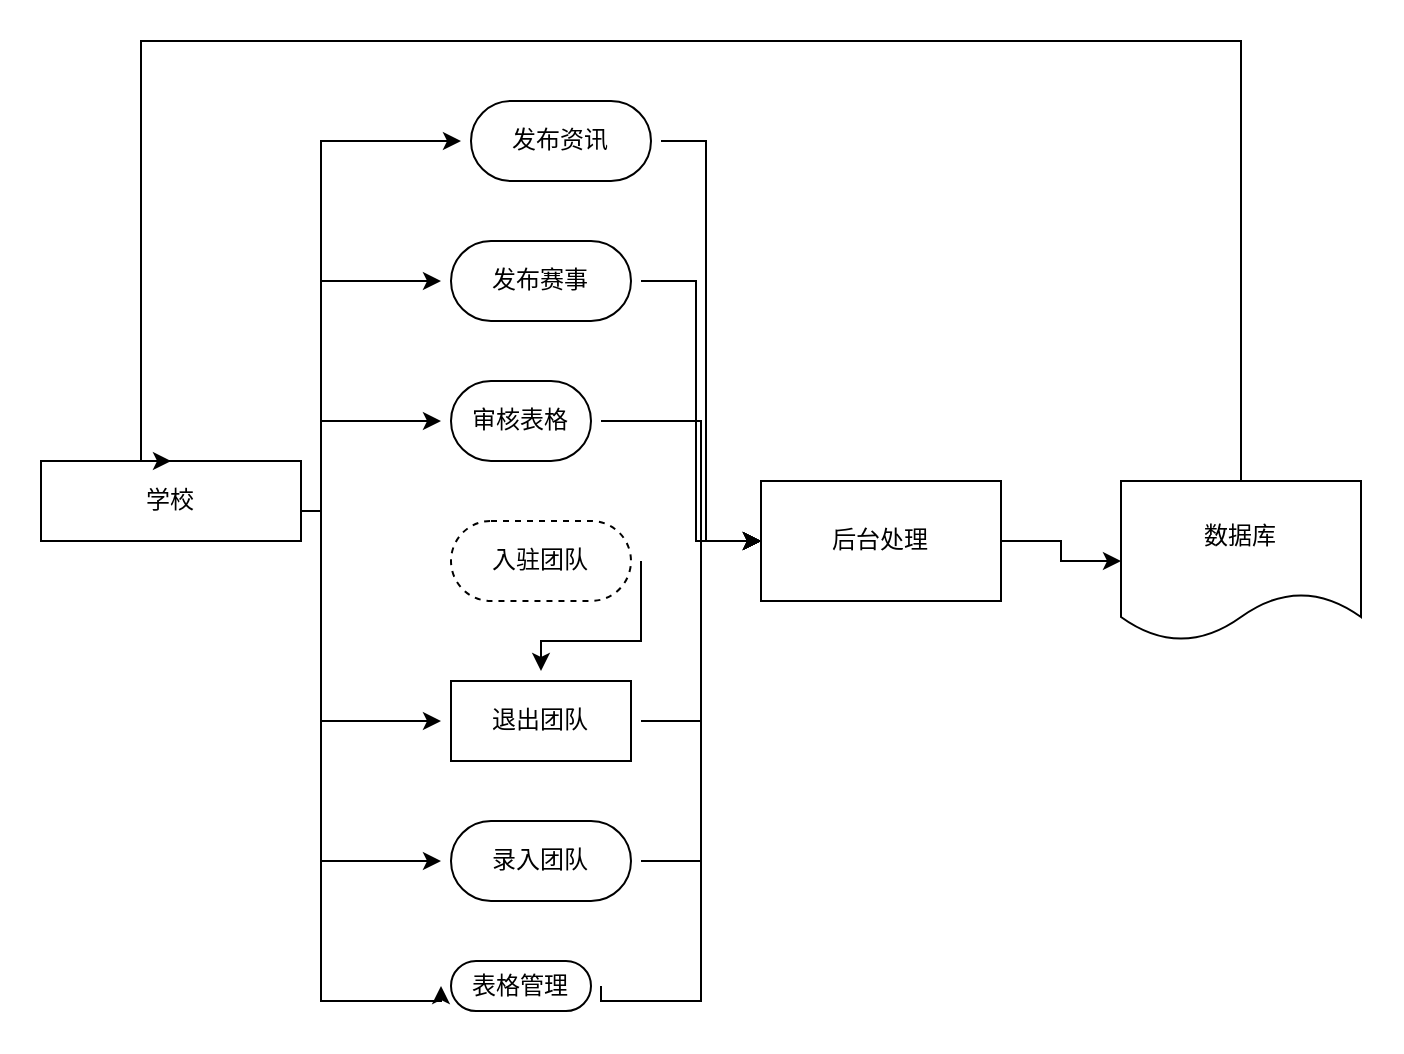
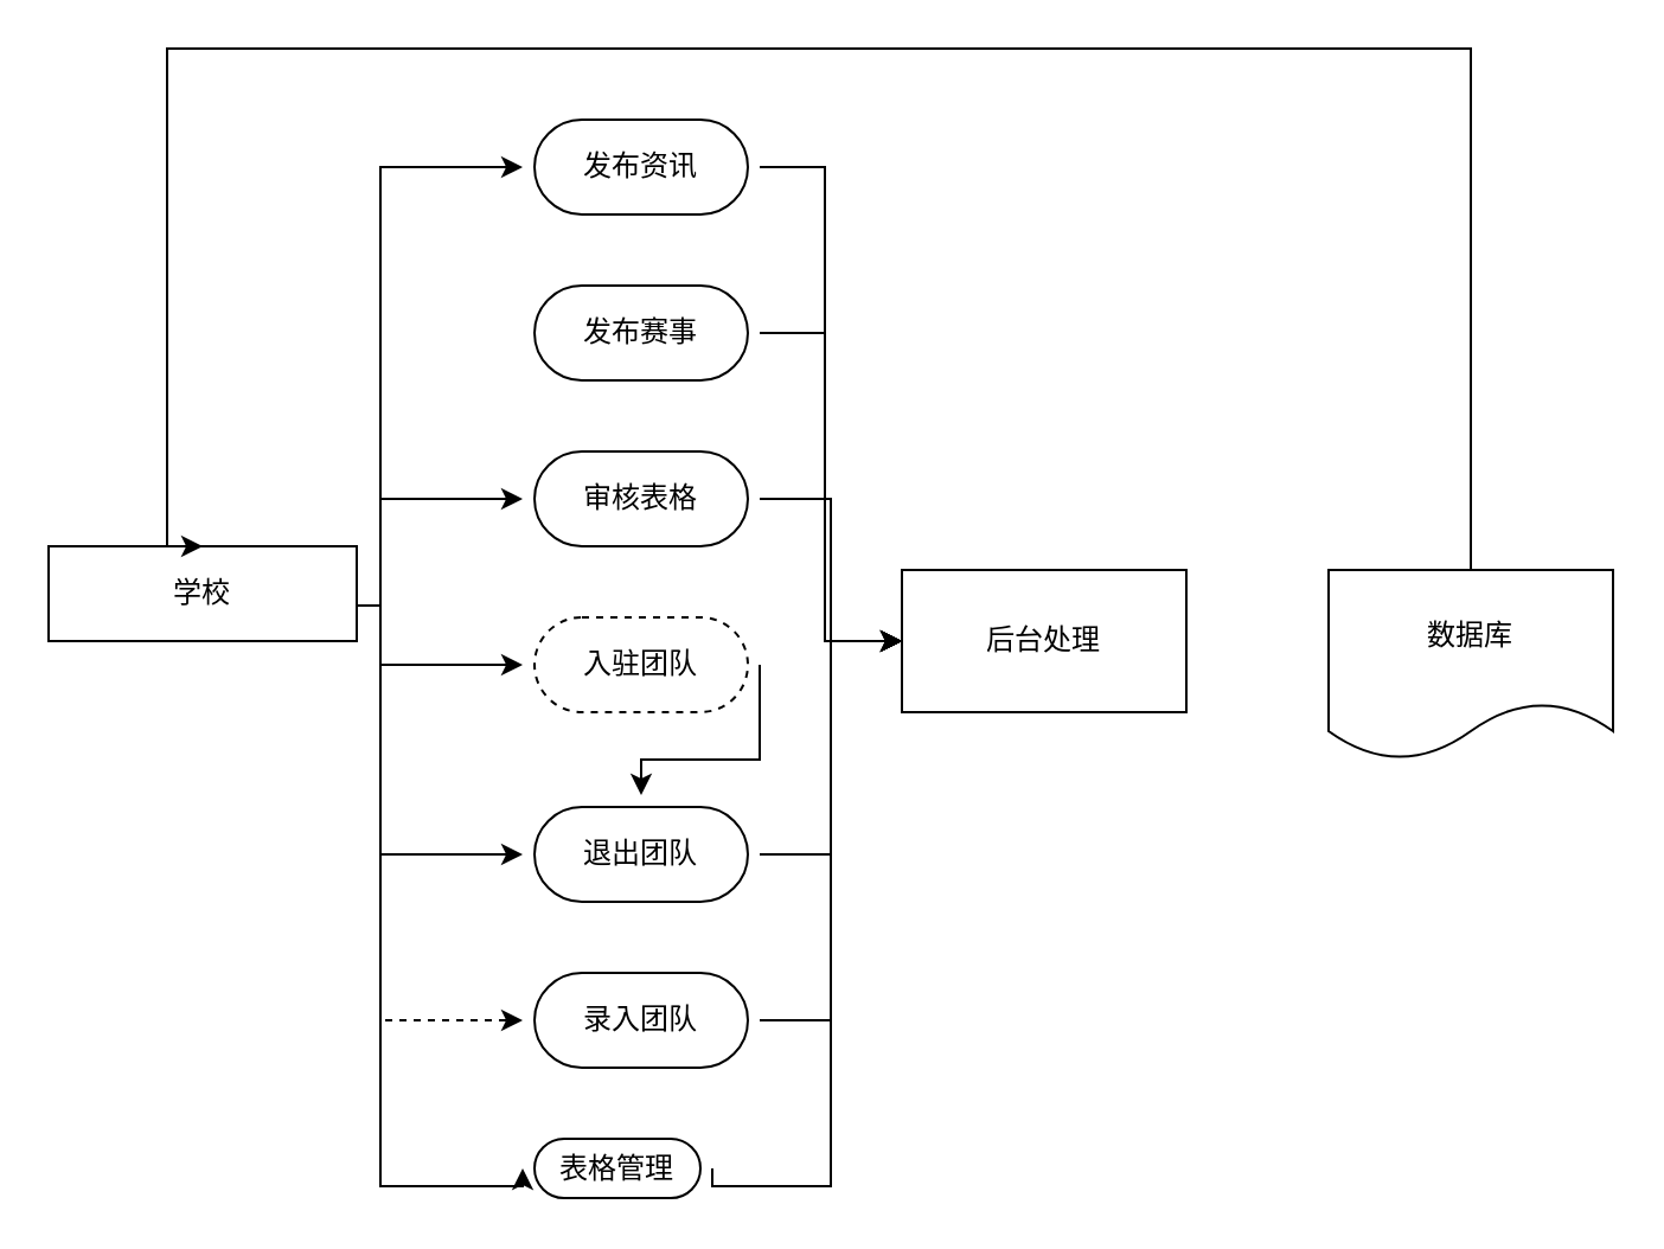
  <mxCell id="0" />
  <mxCell id="1" parent="0" />
  <mxCell id="2" style="edgeStyle=orthogonalEdgeStyle;rounded=0;orthogonalLoop=1;jettySize=auto;html=1;exitX=1;exitY=0.5;exitDx=0;exitDy=0;entryX=0;entryY=0.5;entryDx=0;entryDy=0;" edge="1" parent="1" source="4" target="16"><mxGeometry relative="1" as="geometry"><Array as="points"><mxPoint x="160" y="255" /><mxPoint x="160" y="70" /></Array></mxGeometry></mxCell>
- <mxCell id="3" style="edgeStyle=orthogonalEdgeStyle;rounded=0;orthogonalLoop=1;jettySize=auto;html=1;exitX=1;exitY=0.5;exitDx=0;exitDy=0;entryX=0;entryY=0.5;entryDx=0;entryDy=0;" edge="1" parent="1" source="4" target="14"><mxGeometry relative="1" as="geometry"><Array as="points"><mxPoint x="160" y="255" /><mxPoint x="160" y="140" /></Array></mxGeometry></mxCell>
  <mxCell id="4" value="学校" style="rounded=0;whiteSpace=wrap;html=1;" vertex="1" parent="1"><mxGeometry x="20" y="230" width="130" height="40" as="geometry" /></mxCell>
  <mxCell id="5" style="edgeStyle=orthogonalEdgeStyle;rounded=0;orthogonalLoop=1;jettySize=auto;html=1;exitX=1;exitY=0.5;exitDx=0;exitDy=0;" edge="1" parent="1" source="6"><mxGeometry relative="1" as="geometry"><mxPoint x="380" y="270" as="targetPoint" /><Array as="points"><mxPoint x="350" y="210" /><mxPoint x="350" y="270" /></Array></mxGeometry></mxCell>
- <mxCell id="6" value="审核表格" style="rounded=1;whiteSpace=wrap;html=1;strokeWidth=1;perimeterSpacing=5;arcSize=50;" vertex="1" parent="1"><mxGeometry x="225" y="190" width="70" height="40" as="geometry" /></mxCell>
+ <mxCell id="6" value="审核表格" style="rounded=1;whiteSpace=wrap;html=1;strokeWidth=1;perimeterSpacing=5;arcSize=50;" vertex="1" parent="1"><mxGeometry x="225" y="190" width="90" height="40" as="geometry" /></mxCell>
  <mxCell id="7" style="edgeStyle=orthogonalEdgeStyle;rounded=0;orthogonalLoop=1;jettySize=auto;html=1;exitX=1;exitY=0.5;exitDx=0;exitDy=0;" edge="1" parent="1" source="8" target="10"><mxGeometry relative="1" as="geometry" /></mxCell>
  <mxCell id="8" value="入驻团队" style="rounded=1;whiteSpace=wrap;html=1;strokeWidth=1;perimeterSpacing=5;arcSize=50;dashed=1;" vertex="1" parent="1"><mxGeometry x="225" y="260" width="90" height="40" as="geometry" /></mxCell>
  <mxCell id="9" style="edgeStyle=orthogonalEdgeStyle;rounded=0;orthogonalLoop=1;jettySize=auto;html=1;exitX=1;exitY=0.5;exitDx=0;exitDy=0;" edge="1" parent="1" source="10"><mxGeometry relative="1" as="geometry"><mxPoint x="380" y="270" as="targetPoint" /><Array as="points"><mxPoint x="350" y="360" /><mxPoint x="350" y="270" /></Array></mxGeometry></mxCell>
- <mxCell id="10" value="退出团队" style="whiteSpace=wrap;html=1;strokeWidth=1;perimeterSpacing=5;arcSize=50;rounded=0;" vertex="1" parent="1"><mxGeometry x="225" y="340" width="90" height="40" as="geometry" /></mxCell>
+ <mxCell id="10" value="退出团队" style="rounded=1;whiteSpace=wrap;html=1;strokeWidth=1;perimeterSpacing=5;arcSize=50;" vertex="1" parent="1"><mxGeometry x="225" y="340" width="90" height="40" as="geometry" /></mxCell>
  <mxCell id="11" style="edgeStyle=orthogonalEdgeStyle;rounded=0;orthogonalLoop=1;jettySize=auto;html=1;exitX=1;exitY=0.5;exitDx=0;exitDy=0;" edge="1" parent="1" source="12"><mxGeometry relative="1" as="geometry"><mxPoint x="380" y="270" as="targetPoint" /><Array as="points"><mxPoint x="350" y="430" /><mxPoint x="350" y="270" /></Array></mxGeometry></mxCell>
  <mxCell id="12" value="录入团队" style="rounded=1;whiteSpace=wrap;html=1;strokeWidth=1;perimeterSpacing=5;arcSize=50;" vertex="1" parent="1"><mxGeometry x="225" y="410" width="90" height="40" as="geometry" /></mxCell>
  <mxCell id="13" style="edgeStyle=orthogonalEdgeStyle;rounded=0;orthogonalLoop=1;jettySize=auto;html=1;exitX=1;exitY=0.5;exitDx=0;exitDy=0;entryX=0;entryY=0.5;entryDx=0;entryDy=0;" edge="1" parent="1" source="14" target="25"><mxGeometry relative="1" as="geometry" /></mxCell>
  <mxCell id="14" value="发布赛事" style="rounded=1;whiteSpace=wrap;html=1;strokeWidth=1;perimeterSpacing=5;arcSize=50;" vertex="1" parent="1"><mxGeometry x="225" y="120" width="90" height="40" as="geometry" /></mxCell>
  <mxCell id="15" style="edgeStyle=orthogonalEdgeStyle;rounded=0;orthogonalLoop=1;jettySize=auto;html=1;exitX=1;exitY=0.5;exitDx=0;exitDy=0;entryX=0;entryY=0.5;entryDx=0;entryDy=0;" edge="1" parent="1" source="16" target="25"><mxGeometry relative="1" as="geometry" /></mxCell>
- <mxCell id="16" value="发布资讯" style="rounded=1;whiteSpace=wrap;html=1;strokeWidth=1;perimeterSpacing=5;arcSize=50;" vertex="1" parent="1"><mxGeometry x="235" y="50" width="90" height="40" as="geometry" /></mxCell>
+ <mxCell id="16" value="发布资讯" style="rounded=1;whiteSpace=wrap;html=1;strokeWidth=1;perimeterSpacing=5;arcSize=50;" vertex="1" parent="1"><mxGeometry x="225" y="50" width="90" height="40" as="geometry" /></mxCell>
  <mxCell id="17" style="edgeStyle=orthogonalEdgeStyle;rounded=0;orthogonalLoop=1;jettySize=auto;html=1;exitX=1;exitY=0.5;exitDx=0;exitDy=0;" edge="1" parent="1" source="18"><mxGeometry relative="1" as="geometry"><mxPoint x="380" y="270" as="targetPoint" /><Array as="points"><mxPoint x="350" y="500" /><mxPoint x="350" y="270" /></Array></mxGeometry></mxCell>
  <mxCell id="18" value="表格管理" style="rounded=1;whiteSpace=wrap;html=1;strokeWidth=1;perimeterSpacing=5;arcSize=50;" vertex="1" parent="1"><mxGeometry x="225" y="480" width="70" height="25" as="geometry" /></mxCell>
  <mxCell id="19" style="edgeStyle=orthogonalEdgeStyle;rounded=0;orthogonalLoop=1;jettySize=auto;html=1;exitX=1;exitY=0.5;exitDx=0;exitDy=0;entryX=0;entryY=0.5;entryDx=0;entryDy=0;" edge="1" parent="1" source="4" target="6"><mxGeometry relative="1" as="geometry"><mxPoint x="130" y="265" as="sourcePoint" /><mxPoint x="230" y="150" as="targetPoint" /><Array as="points"><mxPoint x="160" y="255" /><mxPoint x="160" y="210" /></Array></mxGeometry></mxCell>
+ <mxCell id="20" style="edgeStyle=orthogonalEdgeStyle;rounded=0;orthogonalLoop=1;jettySize=auto;html=1;exitX=1;exitY=0.5;exitDx=0;exitDy=0;" edge="1" parent="1" source="4" target="8"><mxGeometry relative="1" as="geometry"><mxPoint x="130" y="265" as="sourcePoint" /><mxPoint x="230" y="220" as="targetPoint" /><Array as="points"><mxPoint x="160" y="255" /><mxPoint x="160" y="280" /></Array></mxGeometry></mxCell>
  <mxCell id="21" style="edgeStyle=orthogonalEdgeStyle;rounded=0;orthogonalLoop=1;jettySize=auto;html=1;exitX=1;exitY=0.5;exitDx=0;exitDy=0;entryX=0;entryY=0.5;entryDx=0;entryDy=0;" edge="1" parent="1" source="4" target="10"><mxGeometry relative="1" as="geometry"><mxPoint x="130" y="265" as="sourcePoint" /><mxPoint x="230" y="290" as="targetPoint" /><Array as="points"><mxPoint x="160" y="255" /><mxPoint x="160" y="360" /></Array></mxGeometry></mxCell>
- <mxCell id="22" style="edgeStyle=orthogonalEdgeStyle;rounded=0;orthogonalLoop=1;jettySize=auto;html=1;exitX=1;exitY=0.5;exitDx=0;exitDy=0;entryX=0;entryY=0.5;entryDx=0;entryDy=0;" edge="1" parent="1" source="4" target="12"><mxGeometry relative="1" as="geometry"><mxPoint x="120" y="275" as="sourcePoint" /><mxPoint x="220" y="380" as="targetPoint" /><Array as="points"><mxPoint x="160" y="255" /><mxPoint x="160" y="430" /></Array></mxGeometry></mxCell>
+ <mxCell id="22" style="edgeStyle=orthogonalEdgeStyle;rounded=0;orthogonalLoop=1;jettySize=auto;html=1;exitX=1;exitY=0.5;exitDx=0;exitDy=0;entryX=0;entryY=0.5;entryDx=0;entryDy=0;dashed=1;" edge="1" parent="1" source="4" target="12"><mxGeometry relative="1" as="geometry"><mxPoint x="120" y="275" as="sourcePoint" /><mxPoint x="220" y="380" as="targetPoint" /><Array as="points"><mxPoint x="160" y="255" /><mxPoint x="160" y="430" /></Array></mxGeometry></mxCell>
  <mxCell id="23" style="edgeStyle=orthogonalEdgeStyle;rounded=0;orthogonalLoop=1;jettySize=auto;html=1;exitX=1;exitY=0.5;exitDx=0;exitDy=0;entryX=0;entryY=0.5;entryDx=0;entryDy=0;" edge="1" parent="1" source="4" target="18"><mxGeometry relative="1" as="geometry"><mxPoint x="120" y="290" as="sourcePoint" /><mxPoint x="220" y="445" as="targetPoint" /><Array as="points"><mxPoint x="160" y="255" /><mxPoint x="160" y="500" /></Array></mxGeometry></mxCell>
- <mxCell id="24" style="edgeStyle=orthogonalEdgeStyle;rounded=0;orthogonalLoop=1;jettySize=auto;html=1;exitX=1;exitY=0.5;exitDx=0;exitDy=0;entryX=0;entryY=0.5;entryDx=0;entryDy=0;" edge="1" parent="1" source="25" target="27"><mxGeometry relative="1" as="geometry" /></mxCell>
  <mxCell id="25" value="后台处理" style="rounded=1;whiteSpace=wrap;html=1;glass=0;comic=0;strokeWidth=1;arcSize=0;" vertex="1" parent="1"><mxGeometry x="380" y="240" width="120" height="60" as="geometry" /></mxCell>
  <mxCell id="26" style="edgeStyle=orthogonalEdgeStyle;rounded=0;orthogonalLoop=1;jettySize=auto;html=1;exitX=0.5;exitY=0;exitDx=0;exitDy=0;entryX=0.5;entryY=0;entryDx=0;entryDy=0;" edge="1" parent="1" source="27" target="4"><mxGeometry relative="1" as="geometry"><Array as="points"><mxPoint x="620" y="20" /><mxPoint x="70" y="20" /></Array></mxGeometry></mxCell>
  <mxCell id="27" value="数据库" style="shape=document;whiteSpace=wrap;html=1;boundedLbl=1;rounded=1;glass=0;comic=0;strokeWidth=1;" vertex="1" parent="1"><mxGeometry x="560" y="240" width="120" height="80" as="geometry" /></mxCell>
